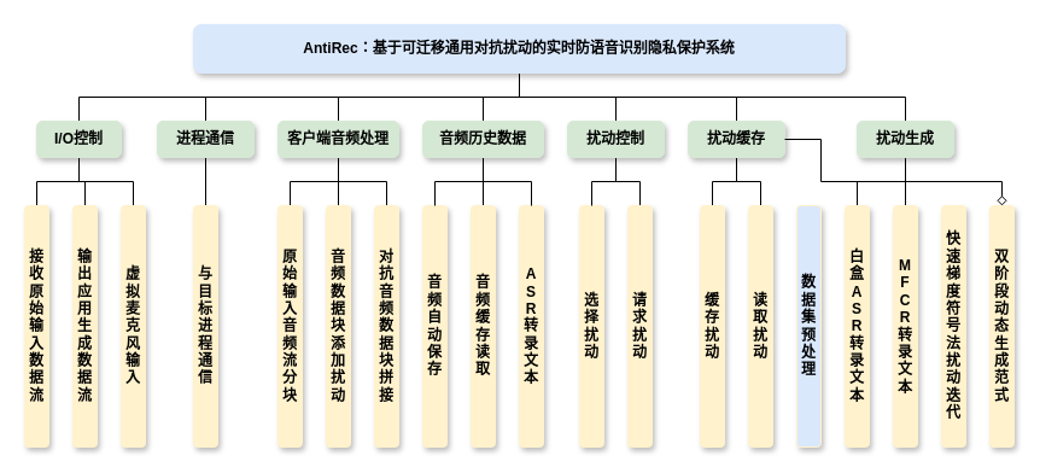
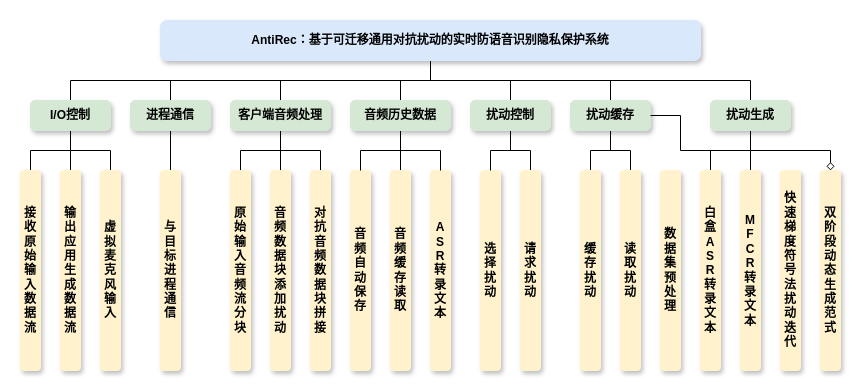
  <mxCell id="0" />
  <mxCell id="1" parent="0" />
  <mxCell id="2" style="edgeStyle=orthogonalEdgeStyle;rounded=0;orthogonalLoop=1;jettySize=auto;html=1;exitX=0.5;exitY=1;exitDx=0;exitDy=0;entryX=0.5;entryY=0;entryDx=0;entryDy=0;endArrow=none;endFill=0;" parent="1" source="9" target="13" edge="1"><mxGeometry relative="1" as="geometry" /></mxCell>
  <mxCell id="3" style="edgeStyle=orthogonalEdgeStyle;rounded=0;orthogonalLoop=1;jettySize=auto;html=1;exitX=0.5;exitY=1;exitDx=0;exitDy=0;entryX=0.5;entryY=0;entryDx=0;entryDy=0;endArrow=none;endFill=0;" parent="1" source="9" target="15" edge="1"><mxGeometry relative="1" as="geometry" /></mxCell>
  <mxCell id="4" style="edgeStyle=orthogonalEdgeStyle;rounded=0;orthogonalLoop=1;jettySize=auto;html=1;exitX=0.5;exitY=1;exitDx=0;exitDy=0;entryX=0.5;entryY=0;entryDx=0;entryDy=0;endArrow=none;endFill=0;" parent="1" source="9" target="23" edge="1"><mxGeometry relative="1" as="geometry" /></mxCell>
  <mxCell id="5" style="edgeStyle=orthogonalEdgeStyle;rounded=0;orthogonalLoop=1;jettySize=auto;html=1;exitX=0.5;exitY=1;exitDx=0;exitDy=0;entryX=0.5;entryY=0;entryDx=0;entryDy=0;endArrow=none;endFill=0;" parent="1" source="9" target="30" edge="1"><mxGeometry relative="1" as="geometry" /></mxCell>
  <mxCell id="6" style="edgeStyle=orthogonalEdgeStyle;rounded=0;orthogonalLoop=1;jettySize=auto;html=1;exitX=0.5;exitY=1;exitDx=0;exitDy=0;entryX=0.5;entryY=0;entryDx=0;entryDy=0;endArrow=none;endFill=0;" parent="1" source="9" target="33" edge="1"><mxGeometry relative="1" as="geometry" /></mxCell>
  <mxCell id="7" style="edgeStyle=orthogonalEdgeStyle;rounded=0;orthogonalLoop=1;jettySize=auto;html=1;exitX=0.5;exitY=1;exitDx=0;exitDy=0;entryX=0.5;entryY=0;entryDx=0;entryDy=0;endArrow=none;endFill=0;" parent="1" source="9" target="41" edge="1"><mxGeometry relative="1" as="geometry" /></mxCell>
  <mxCell id="8" style="edgeStyle=orthogonalEdgeStyle;rounded=0;orthogonalLoop=1;jettySize=auto;html=1;exitX=0.5;exitY=1;exitDx=0;exitDy=0;endArrow=none;endFill=0;" parent="1" source="9" target="52" edge="1"><mxGeometry relative="1" as="geometry" /></mxCell>
  <mxCell id="9" value="AntiRec：基于可迁移通用对抗扰动的实时防语音识别隐私保护系统" style="rounded=1;whiteSpace=wrap;html=1;fillColor=#DAE8FC;strokeColor=#DAE8FC;shadow=1;fontStyle=1" parent="1" vertex="1"><mxGeometry x="160" y="20" width="540" height="40" as="geometry" /></mxCell>
  <mxCell id="10" style="edgeStyle=orthogonalEdgeStyle;rounded=0;orthogonalLoop=1;jettySize=auto;html=1;exitX=0.5;exitY=1;exitDx=0;exitDy=0;entryX=0.5;entryY=0;entryDx=0;entryDy=0;endArrow=none;endFill=0;" parent="1" source="13" target="18" edge="1"><mxGeometry relative="1" as="geometry" /></mxCell>
  <mxCell id="11" style="edgeStyle=orthogonalEdgeStyle;rounded=0;orthogonalLoop=1;jettySize=auto;html=1;exitX=0.5;exitY=1;exitDx=0;exitDy=0;entryX=0.5;entryY=0;entryDx=0;entryDy=0;endArrow=none;endFill=0;" parent="1" source="13" target="16" edge="1"><mxGeometry relative="1" as="geometry" /></mxCell>
  <mxCell id="12" style="edgeStyle=orthogonalEdgeStyle;rounded=0;orthogonalLoop=1;jettySize=auto;html=1;exitX=0.5;exitY=1;exitDx=0;exitDy=0;entryX=0.5;entryY=0;entryDx=0;entryDy=0;endArrow=none;endFill=0;" parent="1" source="13" target="17" edge="1"><mxGeometry relative="1" as="geometry" /></mxCell>
- <mxCell id="13" value="I/O控制" style="rounded=1;whiteSpace=wrap;html=1;fillColor=#D5E8D4;strokeColor=#D5E8D4;fontStyle=1;shadow=1;" parent="1" vertex="1"><mxGeometry x="30" y="100" width="70" height="30" as="geometry" /></mxCell>
+ <mxCell id="13" value="I/O控制" style="rounded=1;whiteSpace=wrap;html=1;fillColor=#D5E8D4;strokeColor=#D5E8D4;fontStyle=1;shadow=1;" parent="1" vertex="1"><mxGeometry x="30" y="100" width="80" height="30" as="geometry" /></mxCell>
  <mxCell id="14" style="edgeStyle=orthogonalEdgeStyle;rounded=0;orthogonalLoop=1;jettySize=auto;html=1;exitX=0.5;exitY=1;exitDx=0;exitDy=0;entryX=0.5;entryY=0;entryDx=0;entryDy=0;endArrow=none;endFill=0;" parent="1" source="15" target="19" edge="1"><mxGeometry relative="1" as="geometry" /></mxCell>
  <mxCell id="15" value="进程通信" style="rounded=1;whiteSpace=wrap;html=1;fillColor=#D5E8D4;strokeColor=#D5E8D4;fontStyle=1;shadow=1;" parent="1" vertex="1"><mxGeometry x="130" y="100" width="80" height="30" as="geometry" /></mxCell>
  <mxCell id="16" value="接收原始输入数据流" style="rounded=1;whiteSpace=wrap;html=1;fillColor=#FFF2CC;strokeColor=#FFF2CC;fontStyle=1;shadow=1;" parent="1" vertex="1"><mxGeometry x="20" y="170" width="20" height="200" as="geometry" /></mxCell>
  <mxCell id="17" value="虚拟麦克风输入" style="rounded=1;whiteSpace=wrap;html=1;fillColor=#FFF2CC;strokeColor=#FFF2CC;fontStyle=1;shadow=1;" parent="1" vertex="1"><mxGeometry x="100" y="170" width="20" height="200" as="geometry" /></mxCell>
  <mxCell id="18" value="输出应用生成数据流" style="rounded=1;whiteSpace=wrap;html=1;fillColor=#FFF2CC;strokeColor=#FFF2CC;fontStyle=1;shadow=1;" parent="1" vertex="1"><mxGeometry x="60" y="170" width="20" height="200" as="geometry" /></mxCell>
  <mxCell id="19" value="与目标进程通信" style="rounded=1;whiteSpace=wrap;html=1;fillColor=#FFF2CC;strokeColor=#FFF2CC;fontStyle=1;shadow=1;" parent="1" vertex="1"><mxGeometry x="160" y="170" width="20" height="200" as="geometry" /></mxCell>
  <mxCell id="20" style="edgeStyle=orthogonalEdgeStyle;rounded=0;orthogonalLoop=1;jettySize=auto;html=1;exitX=0.5;exitY=1;exitDx=0;exitDy=0;entryX=0.5;entryY=0;entryDx=0;entryDy=0;endArrow=none;endFill=0;" parent="1" source="23" target="26" edge="1"><mxGeometry relative="1" as="geometry" /></mxCell>
  <mxCell id="21" style="edgeStyle=orthogonalEdgeStyle;rounded=0;orthogonalLoop=1;jettySize=auto;html=1;exitX=0.5;exitY=1;exitDx=0;exitDy=0;entryX=0.5;entryY=0;entryDx=0;entryDy=0;endArrow=none;endFill=0;" parent="1" source="23" target="24" edge="1"><mxGeometry relative="1" as="geometry" /></mxCell>
  <mxCell id="22" style="edgeStyle=orthogonalEdgeStyle;rounded=0;orthogonalLoop=1;jettySize=auto;html=1;exitX=0.5;exitY=1;exitDx=0;exitDy=0;entryX=0.5;entryY=0;entryDx=0;entryDy=0;endArrow=none;endFill=0;" parent="1" source="23" target="25" edge="1"><mxGeometry relative="1" as="geometry" /></mxCell>
  <mxCell id="23" value="客户端音频处理" style="rounded=1;whiteSpace=wrap;html=1;fillColor=#D5E8D4;strokeColor=#D5E8D4;fontStyle=1;shadow=1;" parent="1" vertex="1"><mxGeometry x="230" y="100" width="100" height="30" as="geometry" /></mxCell>
  <mxCell id="24" value="原始输入音频流分块" style="rounded=1;whiteSpace=wrap;html=1;fillColor=#FFF2CC;strokeColor=#FFF2CC;fontStyle=1;shadow=1;" parent="1" vertex="1"><mxGeometry x="230" y="170" width="20" height="200" as="geometry" /></mxCell>
  <mxCell id="25" value="对抗音频数据块拼接" style="rounded=1;whiteSpace=wrap;html=1;fillColor=#FFF2CC;strokeColor=#FFF2CC;fontStyle=1;shadow=1;" parent="1" vertex="1"><mxGeometry x="310" y="170" width="20" height="200" as="geometry" /></mxCell>
  <mxCell id="26" value="音频数据块添加扰动" style="rounded=1;whiteSpace=wrap;html=1;fillColor=#FFF2CC;strokeColor=#FFF2CC;fontStyle=1;shadow=1;" parent="1" vertex="1"><mxGeometry x="270" y="170" width="20" height="200" as="geometry" /></mxCell>
  <mxCell id="27" value="选择扰动" style="rounded=1;whiteSpace=wrap;html=1;fillColor=#FFF2CC;strokeColor=#FFF2CC;fontStyle=1;shadow=1;" parent="1" vertex="1"><mxGeometry x="480" y="170" width="20" height="200" as="geometry" /></mxCell>
  <mxCell id="28" style="edgeStyle=orthogonalEdgeStyle;rounded=0;orthogonalLoop=1;jettySize=auto;html=1;exitX=0.5;exitY=1;exitDx=0;exitDy=0;entryX=0.5;entryY=0;entryDx=0;entryDy=0;endArrow=none;endFill=0;" parent="1" source="30" target="27" edge="1"><mxGeometry relative="1" as="geometry" /></mxCell>
  <mxCell id="29" style="edgeStyle=orthogonalEdgeStyle;rounded=0;orthogonalLoop=1;jettySize=auto;html=1;exitX=0.5;exitY=1;exitDx=0;exitDy=0;entryX=0.5;entryY=0;entryDx=0;entryDy=0;endArrow=none;endFill=0;" parent="1" source="30" target="36" edge="1"><mxGeometry relative="1" as="geometry" /></mxCell>
  <mxCell id="30" value="扰动控制" style="rounded=1;whiteSpace=wrap;html=1;fillColor=#D5E8D4;strokeColor=#D5E8D4;fontStyle=1;shadow=1;" parent="1" vertex="1"><mxGeometry x="470" y="100" width="80" height="30" as="geometry" /></mxCell>
  <mxCell id="31" style="edgeStyle=orthogonalEdgeStyle;rounded=0;orthogonalLoop=1;jettySize=auto;html=1;exitX=0.5;exitY=1;exitDx=0;exitDy=0;entryX=0.5;entryY=0;entryDx=0;entryDy=0;endArrow=none;endFill=0;" parent="1" source="33" target="34" edge="1"><mxGeometry relative="1" as="geometry" /></mxCell>
  <mxCell id="32" style="edgeStyle=orthogonalEdgeStyle;rounded=0;orthogonalLoop=1;jettySize=auto;html=1;exitX=0.5;exitY=1;exitDx=0;exitDy=0;entryX=0.5;entryY=0;entryDx=0;entryDy=0;endArrow=none;endFill=0;" parent="1" source="33" target="35" edge="1"><mxGeometry relative="1" as="geometry" /></mxCell>
  <mxCell id="33" value="扰动缓存" style="rounded=1;whiteSpace=wrap;html=1;fillColor=#D5E8D4;strokeColor=#D5E8D4;fontStyle=1;shadow=1;" parent="1" vertex="1"><mxGeometry x="570" y="100" width="80" height="30" as="geometry" /></mxCell>
  <mxCell id="34" value="缓存扰动" style="rounded=1;whiteSpace=wrap;html=1;fillColor=#FFF2CC;strokeColor=#FFF2CC;fontStyle=1;shadow=1;" parent="1" vertex="1"><mxGeometry x="580" y="170" width="20" height="200" as="geometry" /></mxCell>
  <mxCell id="35" value="读取扰动" style="rounded=1;whiteSpace=wrap;html=1;fillColor=#FFF2CC;strokeColor=#FFF2CC;fontStyle=1;shadow=1;" parent="1" vertex="1"><mxGeometry x="620" y="170" width="20" height="200" as="geometry" /></mxCell>
  <mxCell id="36" value="请求扰动" style="rounded=1;whiteSpace=wrap;html=1;fillColor=#FFF2CC;strokeColor=#FFF2CC;fontStyle=1;shadow=1;" parent="1" vertex="1"><mxGeometry x="520" y="170" width="20" height="200" as="geometry" /></mxCell>
  <mxCell id="37" style="edgeStyle=orthogonalEdgeStyle;rounded=0;orthogonalLoop=1;jettySize=auto;html=1;exitX=0.5;exitY=1;exitDx=0;exitDy=0;endArrow=none;endFill=0;" parent="1" source="41" target="33" edge="1"><mxGeometry relative="1" as="geometry" /></mxCell>
  <mxCell id="38" style="edgeStyle=orthogonalEdgeStyle;rounded=0;orthogonalLoop=1;jettySize=auto;html=1;exitX=0.5;exitY=1;exitDx=0;exitDy=0;entryX=0.5;entryY=0;entryDx=0;entryDy=0;endArrow=none;endFill=0;" parent="1" source="41" target="45" edge="1"><mxGeometry relative="1" as="geometry" /></mxCell>
  <mxCell id="39" style="edgeStyle=orthogonalEdgeStyle;rounded=0;orthogonalLoop=1;jettySize=auto;html=1;exitX=0.5;exitY=1;exitDx=0;exitDy=0;entryX=0.5;entryY=0;entryDx=0;entryDy=0;endArrow=none;endFill=0;" parent="1" source="41" target="44" edge="1"><mxGeometry relative="1" as="geometry" /></mxCell>
  <mxCell id="40" style="edgeStyle=orthogonalEdgeStyle;rounded=0;orthogonalLoop=1;jettySize=auto;html=1;exitX=0.5;exitY=1;exitDx=0;exitDy=0;entryX=0.5;entryY=0;entryDx=0;entryDy=0;endArrow=diamond;endFill=0;" parent="1" source="41" target="46" edge="1"><mxGeometry relative="1" as="geometry" /></mxCell>
  <mxCell id="41" value="扰动生成" style="rounded=1;whiteSpace=wrap;html=1;fillColor=#D5E8D4;strokeColor=#D5E8D4;fontStyle=1;shadow=1;" parent="1" vertex="1"><mxGeometry x="710" y="100" width="80" height="30" as="geometry" /></mxCell>
- <mxCell id="42" value="数据集预处理" style="rounded=1;whiteSpace=wrap;html=1;fillColor=#dae8fc;strokeColor=#FFF2CC;fontStyle=1;shadow=1;" parent="1" vertex="1"><mxGeometry x="660" y="170" width="20" height="200" as="geometry" /></mxCell>
+ <mxCell id="42" value="数据集预处理" style="rounded=1;whiteSpace=wrap;html=1;fillColor=#FFF2CC;strokeColor=#FFF2CC;fontStyle=1;shadow=1;" parent="1" vertex="1"><mxGeometry x="660" y="170" width="20" height="200" as="geometry" /></mxCell>
  <mxCell id="43" value="快速梯度符号法扰动迭代" style="rounded=1;whiteSpace=wrap;html=1;fillColor=#FFF2CC;strokeColor=#FFF2CC;fontStyle=1;shadow=1;" parent="1" vertex="1"><mxGeometry x="780" y="170" width="20" height="200" as="geometry" /></mxCell>
  <mxCell id="44" value="M&lt;br&gt;F&lt;br&gt;C&lt;br&gt;R转录文本" style="rounded=1;whiteSpace=wrap;html=1;fillColor=#FFF2CC;strokeColor=#FFF2CC;fontStyle=1;shadow=1;" parent="1" vertex="1"><mxGeometry x="740" y="170" width="20" height="200" as="geometry" /></mxCell>
  <mxCell id="45" value="白盒A&lt;br&gt;S&lt;br&gt;R转录文本" style="rounded=1;whiteSpace=wrap;html=1;fillColor=#FFF2CC;strokeColor=#FFF2CC;fontStyle=1;shadow=1;" parent="1" vertex="1"><mxGeometry x="700" y="170" width="20" height="200" as="geometry" /></mxCell>
  <mxCell id="46" value="双阶段动态生成范式" style="rounded=1;whiteSpace=wrap;html=1;fillColor=#FFF2CC;strokeColor=#FFF2CC;fontStyle=1;shadow=1;" parent="1" vertex="1"><mxGeometry x="820" y="170" width="20" height="200" as="geometry" /></mxCell>
  <mxCell id="47" value="A&lt;div&gt;S&lt;/div&gt;&lt;div&gt;R&lt;/div&gt;&lt;div&gt;转录文本&lt;/div&gt;" style="rounded=1;whiteSpace=wrap;html=1;fillColor=#FFF2CC;strokeColor=#FFF2CC;fontStyle=1;shadow=1;" parent="1" vertex="1"><mxGeometry x="430" y="170" width="20" height="200" as="geometry" /></mxCell>
  <mxCell id="48" value="音频自动保存" style="rounded=1;whiteSpace=wrap;html=1;fillColor=#FFF2CC;strokeColor=#FFF2CC;fontStyle=1;shadow=1;" parent="1" vertex="1"><mxGeometry x="350" y="170" width="20" height="200" as="geometry" /></mxCell>
  <mxCell id="49" style="edgeStyle=orthogonalEdgeStyle;rounded=0;orthogonalLoop=1;jettySize=auto;html=1;exitX=0.5;exitY=1;exitDx=0;exitDy=0;entryX=0.5;entryY=0;entryDx=0;entryDy=0;endArrow=none;endFill=0;" parent="1" source="52" target="48" edge="1"><mxGeometry relative="1" as="geometry" /></mxCell>
  <mxCell id="50" style="edgeStyle=orthogonalEdgeStyle;rounded=0;orthogonalLoop=1;jettySize=auto;html=1;exitX=0.5;exitY=1;exitDx=0;exitDy=0;entryX=0.5;entryY=0;entryDx=0;entryDy=0;endArrow=none;endFill=0;" parent="1" source="52" target="47" edge="1"><mxGeometry relative="1" as="geometry" /></mxCell>
  <mxCell id="51" style="edgeStyle=orthogonalEdgeStyle;rounded=0;orthogonalLoop=1;jettySize=auto;html=1;exitX=0.5;exitY=1;exitDx=0;exitDy=0;entryX=0.5;entryY=0;entryDx=0;entryDy=0;endArrow=none;endFill=0;" parent="1" source="52" target="53" edge="1"><mxGeometry relative="1" as="geometry" /></mxCell>
  <mxCell id="52" value="音频历史数据" style="rounded=1;whiteSpace=wrap;html=1;fillColor=#D5E8D4;strokeColor=#D5E8D4;fontStyle=1;shadow=1;" parent="1" vertex="1"><mxGeometry x="350" y="100" width="100" height="30" as="geometry" /></mxCell>
  <mxCell id="53" value="音频缓存读取" style="rounded=1;whiteSpace=wrap;html=1;fillColor=#FFF2CC;strokeColor=#FFF2CC;fontStyle=1;shadow=1;" parent="1" vertex="1"><mxGeometry x="390" y="170" width="20" height="200" as="geometry" /></mxCell>
